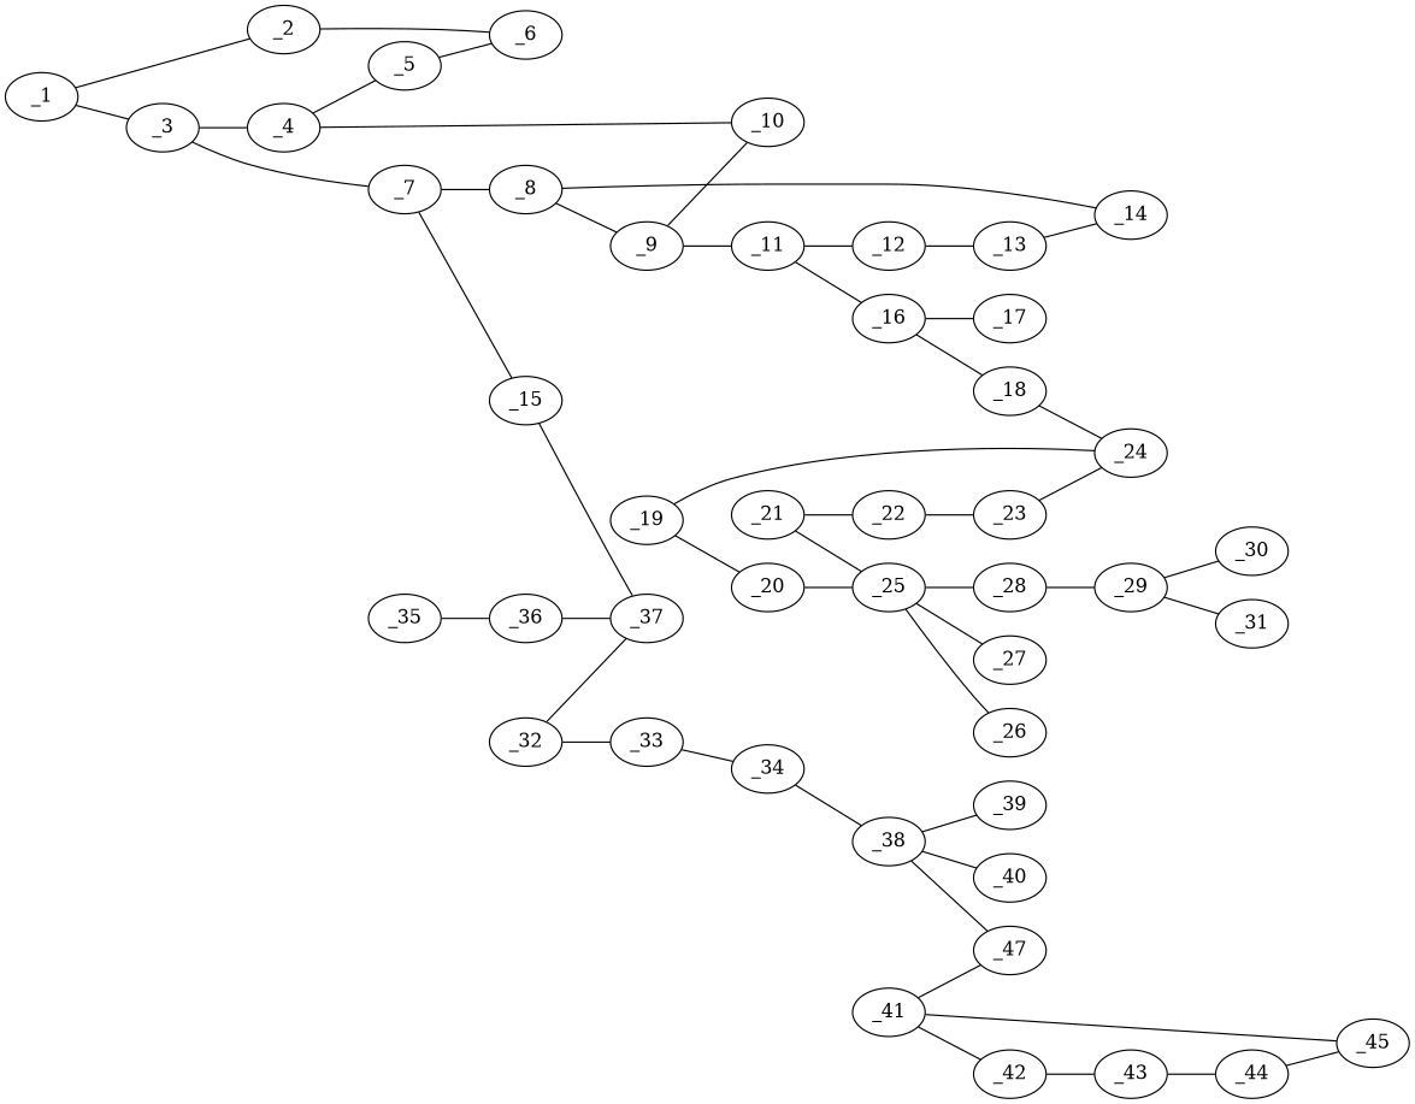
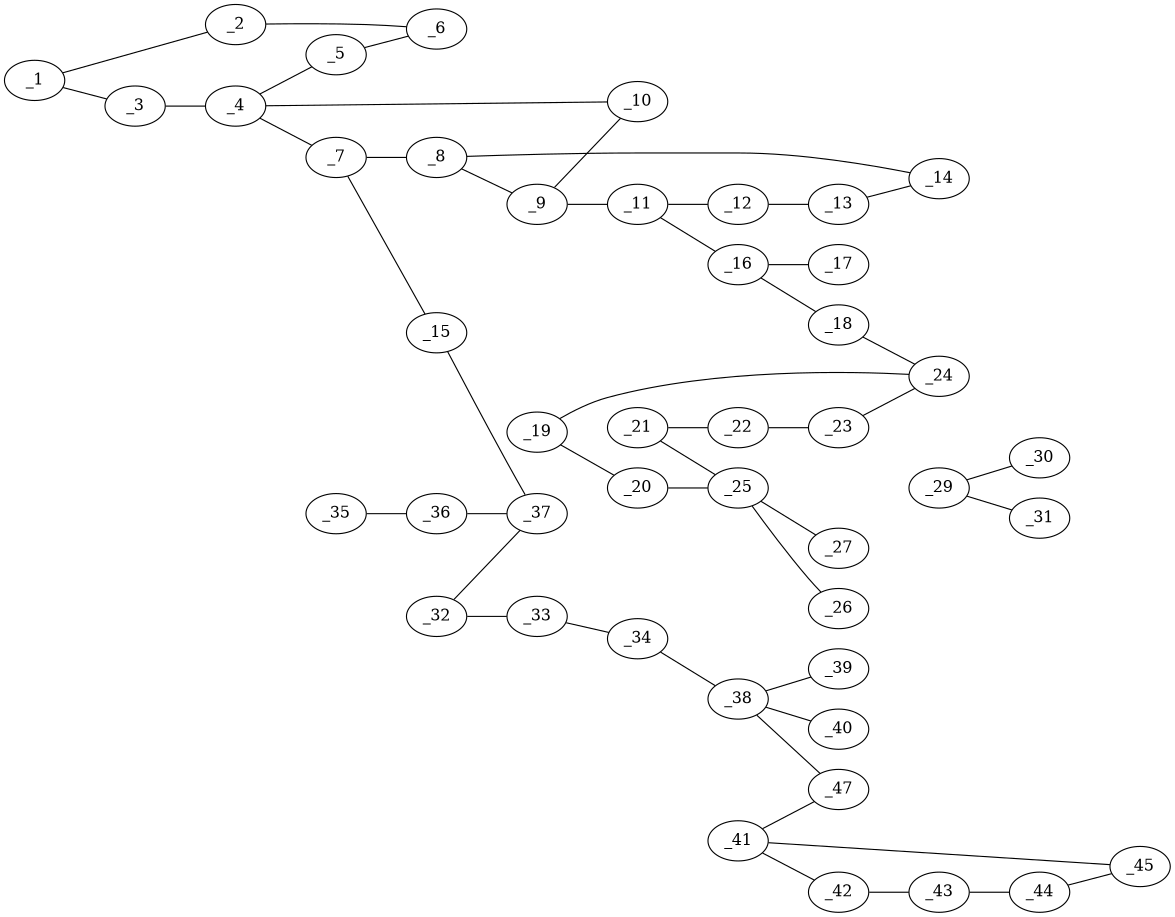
  graph {
    rankdir=LR
    node [charge=0 chem=1 symbol="C  " x=9.7372 y=-1.0761]
    edge [valence=1]
    _1 [x=5.4071 y=-1.5761]
    _2 [x=4.541]
    _3 [x=6.2731]
    _6 [x=4.541 y=-0.0761]
    _4 [x=6.2731 y=-0.0761]
    _7 [x=7.1391 y=-1.5761]
    _5 [x=5.4071 y=0.4239]
    _10 [chem=4 symbol="N  " x=7.1391 y=0.4239]
    _8 [x=8.0052]
    _15 [chem=4 symbol="N  " x=7.1391 y=-2.5761]
    _9 [x=8.0051 y=-0.0761]
    _14 [x=8.8712 y=-1.5761]
    _37 [x=6.2731 y=-3.0761]
    _11 [x=8.8712 y=0.4239]
    _12 [y=-0.0761]
    _16 [x=8.8712 y=1.4239]
    _13
    _17 [chem=2 symbol="O  " x=8.0051 y=1.9239]
    _18 [chem=4 symbol="N  " y=1.9239]
    _24 [y=2.9239]
    _19 [x=8.8712 y=3.4239]
    _20 [x=8.8712 y=4.4239]
    _25 [chem=5 symbol="S  " y=5.9239]
    _21 [y=4.9239]
    _22 [x=10.6032 y=4.4239]
    _23 [x=10.6032 y=3.4239]
    _26 [chem=2 symbol="O  " x=10.7372 y=5.9239]
    _27 [chem=2 symbol="O  " x=8.7372 y=5.9239]
-   _28 [chem=4 symbol="N  " y=6.9239]
    _29 [x=10.6032 y=7.4239]
    _30 [chem=4 symbol="N  " x=10.6032 y=8.4239]
    _31 [chem=4 symbol="N  " x=11.4692 y=6.9239]
    _32 [x=5.4071 y=-2.5761]
    _33 [x=4.5411 y=-3.0761]
    _34 [x=4.5411 y=-4.0761]
    _38 [chem=5 symbol="S  " x=3.675 y=-4.5761]
    _35 [x=5.4071 y=-4.5761]
    _36 [x=6.2731 y=-4.0761]
    _39 [chem=2 symbol="O  " x=4.175 y=-5.4421]
    _40 [chem=2 symbol="O  " x=3.175 y=-3.7101]
    _47 [chem=4 symbol="N  " x=2.809 y=-5.0761]
    _41 [x=2.809 y=-6.0761]
    _42 [x=3.618 y=-6.6639]
    _45 [chem=4 symbol="N  " x=2 y=-6.6639]
    _43 [x=3.309 y=-7.6149]
    _44 [chem=2 symbol="O  " x=2.309 y=-7.6149]
    _1 -- _2
    _1 -- _3 [valence=2]
    _2 -- _6 [valence=2]
    _3 -- _4
-   _3 -- _7
+   _4 -- _7
    _4 -- _5 [valence=2]
    _4 -- _10
    _7 -- _8 [valence=2]
    _7 -- _15
    _5 -- _6
    _8 -- _9
    _8 -- _14
    _15 -- _37
    _9 -- _10 [valence=2]
    _9 -- _11
    _11 -- _12 [valence=2]
    _11 -- _16
    _12 -- _13
    _16 -- _17 [valence=2]
    _16 -- _18
    _13 -- _14 [valence=2]
    _18 -- _24
    _19 -- _24
    _19 -- _20 [valence=2]
    _20 -- _25
    _25 -- _26 [valence=2]
    _25 -- _27 [valence=2]
-   _25 -- _28
    _21 -- _25
    _21 -- _22 [valence=2]
    _22 -- _23
    _23 -- _24 [valence=2]
-   _28 -- _29
    _29 -- _30 [valence=2]
    _29 -- _31
    _32 -- _37
    _32 -- _33 [valence=2]
    _33 -- _34
    _34 -- _38
    _38 -- _39 [valence=2]
    _38 -- _40 [valence=2]
    _38 -- _47
    _35 -- _36
    _36 -- _37 [valence=2]
    _41 -- _47
    _41 -- _42
    _41 -- _45 [valence=2]
    _42 -- _43 [valence=2]
    _43 -- _44
    _44 -- _45
  }
